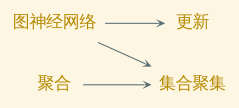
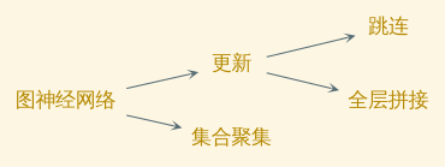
  digraph {
    bgcolor="#fdf6e3"
    fontname="Liberation Mono"
    nodesep=0.3
    rankdir=LR
    ranksep=0.6
    node [color="#586e75" fontcolor="#b58900" fontname="Liberation Mono" fontsize=16 shape=plaintext]
    edge [arrowhead=vee arrowsize=0.5 color="#586e75" fontcolor="#268bd2" fontname="Liberation Mono" fontsize=16]
    "图神经网络"
    "更新"
    "集合聚集"
-   "聚合"
+   "跳连"
+   "全层拼接"
    "图神经网络" -> "更新"
    "图神经网络" -> "集合聚集"
-   "聚合" -> "集合聚集"
+   "更新" -> "跳连"
+   "更新" -> "全层拼接"
  }
